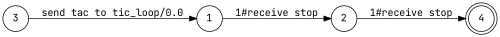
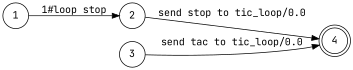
  digraph {
    fontname="JetBrains Mono"
    rankdir=LR
    node [fontname="JetBrains Mono" shape=circle]
    edge [fontname="JetBrains Mono"]
    n1 [label=1]
    n2 [label=2]
    n3 [label=3]
    n4 [label=4 shape=doublecircle]
-   n1 -> n2 [label="1#receive stop"]
-   n2 -> n4 [label="1#receive stop"]
-   n3 -> n1 [label="send tac to tic_loop/0.0"]
+   n1 -> n2 [label="1#loop stop"]
+   n2 -> n4 [label="send stop to tic_loop/0.0"]
+   n3 -> n4 [label="send tac to tic_loop/0.0"]
  }
